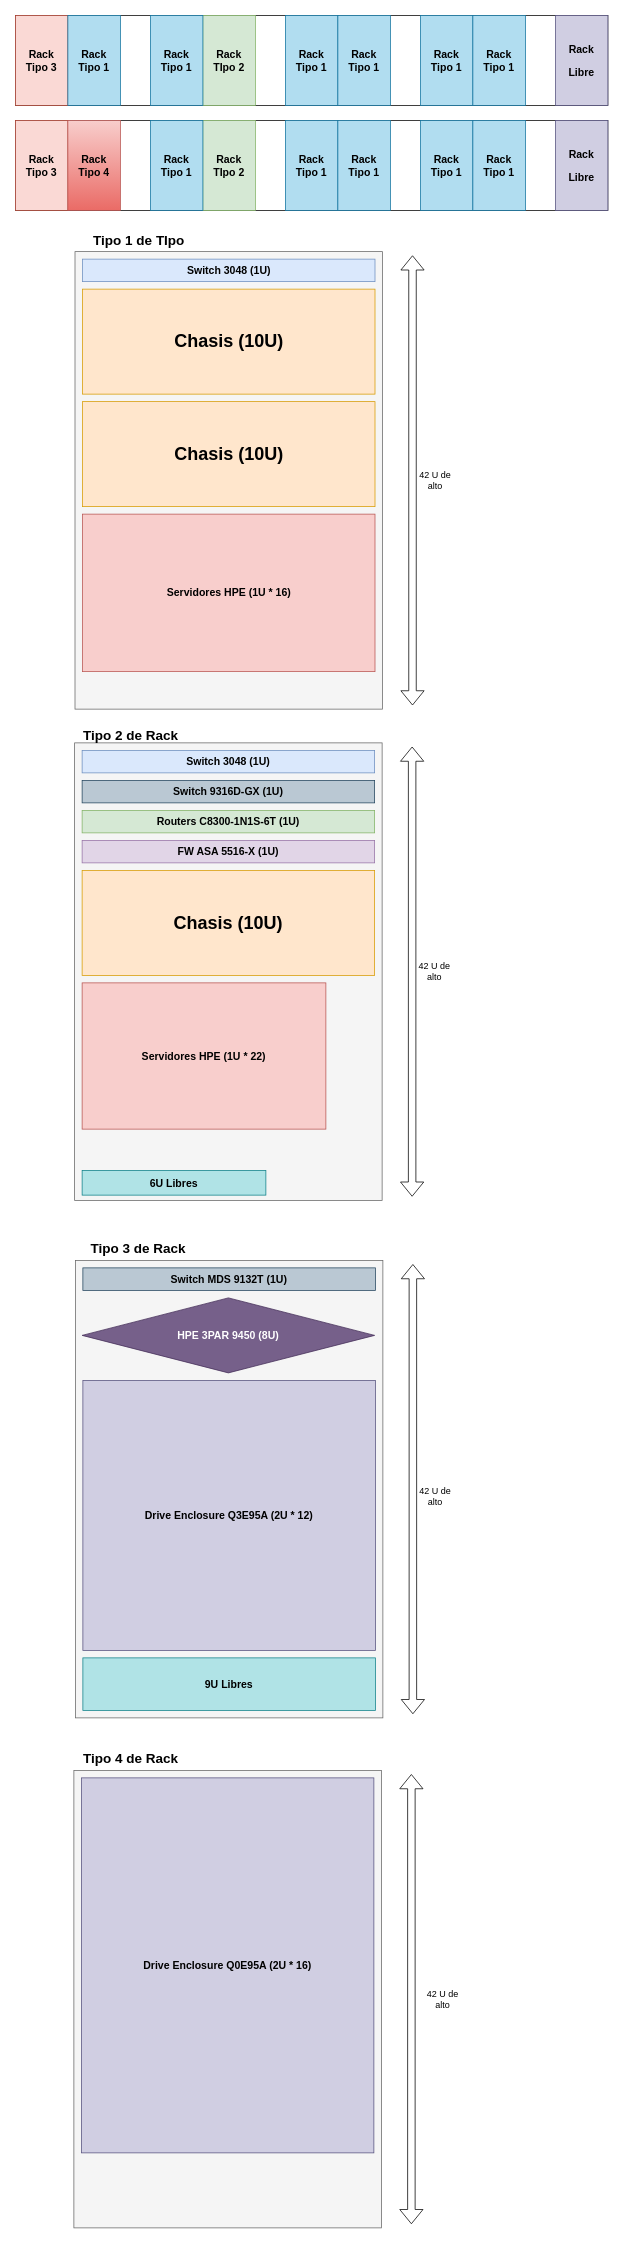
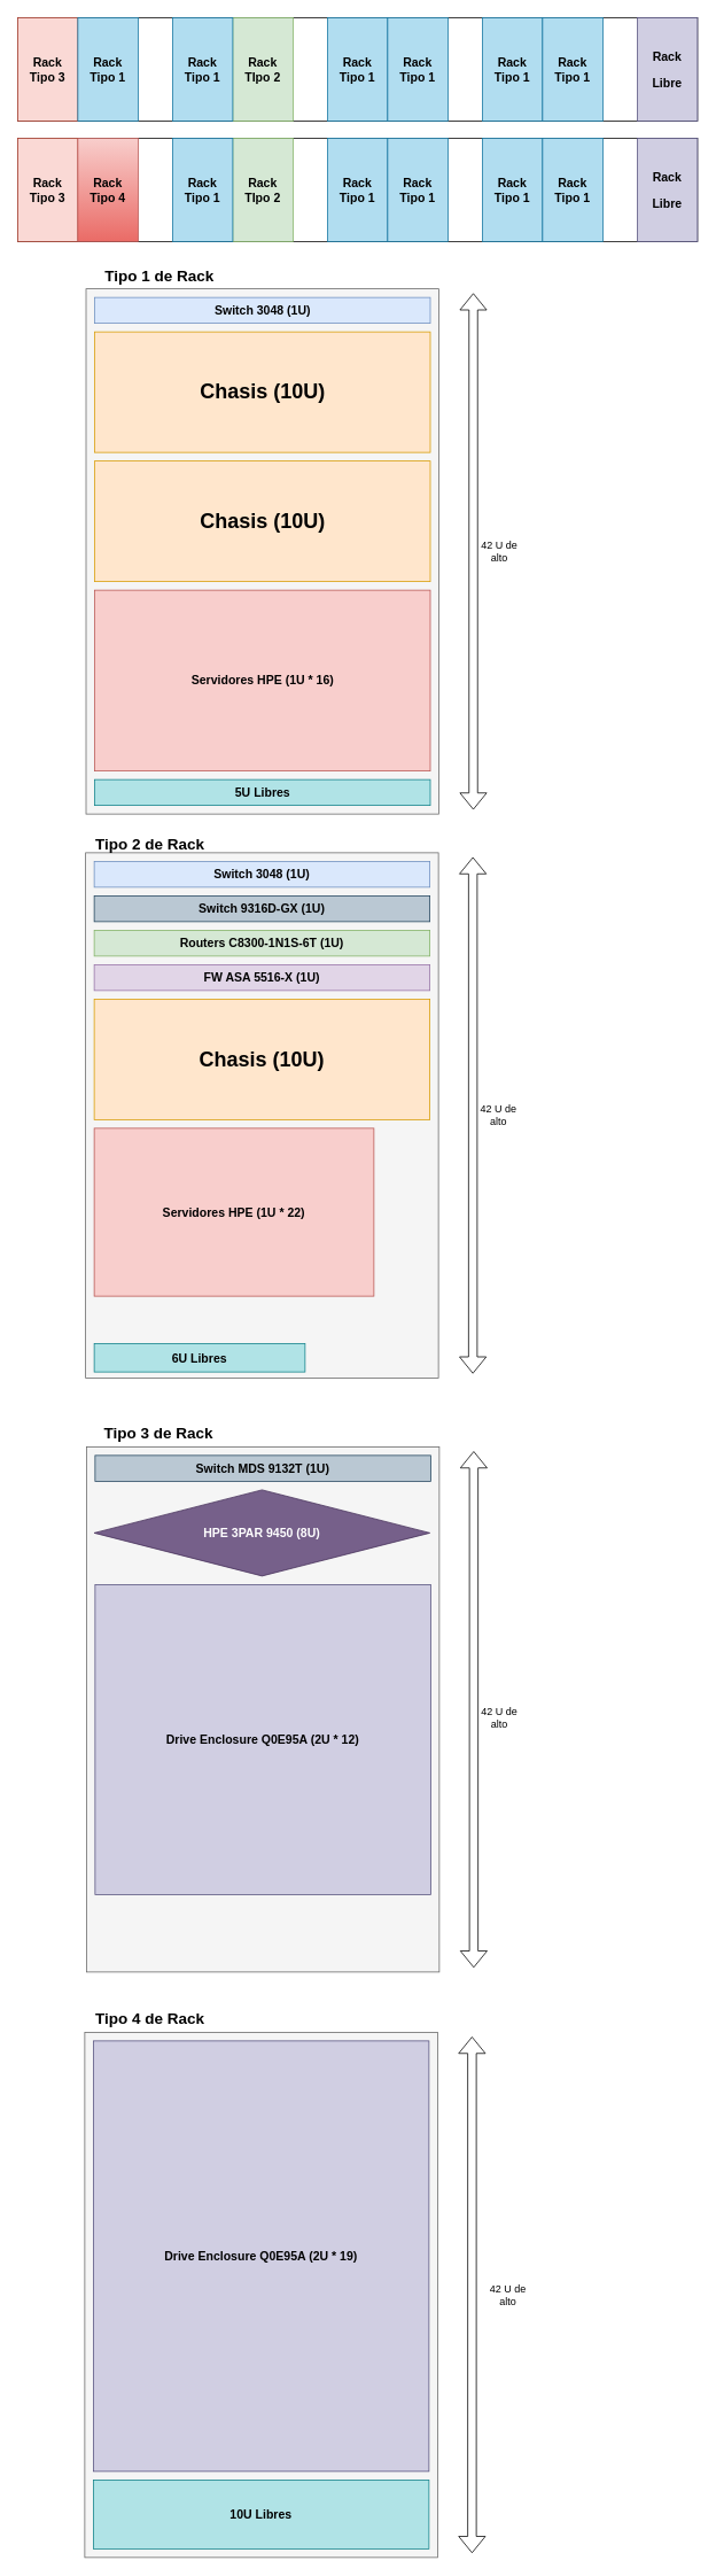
  <mxCell id="0" />
  <mxCell id="1" parent="0" />
  <mxCell id="2" value="" style="rounded=0;whiteSpace=wrap;html=1;fillColor=#f5f5f5;fontColor=#333333;strokeColor=#666666;" vertex="1" parent="1"><mxGeometry x="99.5" y="335" width="410" height="610" as="geometry" /></mxCell>
  <mxCell id="3" value="" style="shape=flexArrow;endArrow=classic;startArrow=classic;html=1;rounded=0;" edge="1" parent="1"><mxGeometry width="100" height="100" relative="1" as="geometry"><mxPoint x="549.5" y="340" as="sourcePoint" /><mxPoint x="549.5" y="940" as="targetPoint" /></mxGeometry></mxCell>
  <mxCell id="4" value="42 U de alto" style="rounded=0;whiteSpace=wrap;html=1;fillColor=none;strokeColor=none;" vertex="1" parent="1"><mxGeometry x="550" y="535" width="60" height="210" as="geometry" /></mxCell>
  <mxCell id="5" value="&lt;h1&gt;Chasis (10U)&lt;/h1&gt;" style="rounded=0;whiteSpace=wrap;html=1;fillColor=#ffe6cc;strokeColor=#d79b00;" vertex="1" parent="1"><mxGeometry x="109.5" y="385" width="390" height="140" as="geometry" /></mxCell>
  <mxCell id="6" value="&lt;h1&gt;Chasis (10U)&lt;/h1&gt;" style="rounded=0;whiteSpace=wrap;html=1;fillColor=#ffe6cc;strokeColor=#d79b00;" vertex="1" parent="1"><mxGeometry x="109.5" y="535" width="390" height="140" as="geometry" /></mxCell>
  <mxCell id="7" value="&lt;h3&gt;Switch 3048 (1U)&lt;/h3&gt;" style="rounded=0;whiteSpace=wrap;html=1;fillColor=#dae8fc;strokeColor=#6c8ebf;" vertex="1" parent="1"><mxGeometry x="109.5" y="345" width="390" height="30" as="geometry" /></mxCell>
- <mxCell id="8" value="&lt;h2&gt;Tipo 1 de TIpo&lt;/h2&gt;" style="rounded=0;whiteSpace=wrap;html=1;fillColor=none;strokeColor=none;" vertex="1" parent="1"><mxGeometry x="59.5" y="285" width="250" height="70" as="geometry" /></mxCell>
+ <mxCell id="8" value="&lt;h2&gt;Tipo 1 de Rack&lt;/h2&gt;" style="rounded=0;whiteSpace=wrap;html=1;fillColor=none;strokeColor=none;" vertex="1" parent="1"><mxGeometry x="59.5" y="285" width="250" height="70" as="geometry" /></mxCell>
  <mxCell id="9" value="&lt;h3&gt;Servidores&amp;nbsp;HPE (1U * 16)&lt;/h3&gt;" style="rounded=0;whiteSpace=wrap;html=1;fillColor=#f8cecc;strokeColor=#b85450;" vertex="1" parent="1"><mxGeometry x="109.5" y="685" width="390" height="210" as="geometry" /></mxCell>
+ <mxCell id="10" value="&lt;h3&gt;5U Libres&lt;/h3&gt;" style="rounded=0;whiteSpace=wrap;html=1;fillColor=#b0e3e6;strokeColor=#0e8088;" vertex="1" parent="1"><mxGeometry x="109.5" y="905" width="390" height="30" as="geometry" /></mxCell>
  <mxCell id="11" value="" style="rounded=0;whiteSpace=wrap;html=1;" vertex="1" parent="1"><mxGeometry x="20" y="20" width="790" height="120" as="geometry" /></mxCell>
  <mxCell id="12" value="" style="rounded=0;whiteSpace=wrap;html=1;fillColor=#f5f5f5;fontColor=#333333;strokeColor=#666666;" vertex="1" parent="1"><mxGeometry x="100" y="1680" width="410" height="610" as="geometry" /></mxCell>
  <mxCell id="13" value="" style="shape=flexArrow;endArrow=classic;startArrow=classic;html=1;rounded=0;" edge="1" parent="1"><mxGeometry width="100" height="100" relative="1" as="geometry"><mxPoint x="550" y="1685" as="sourcePoint" /><mxPoint x="550" y="2285" as="targetPoint" /></mxGeometry></mxCell>
  <mxCell id="14" value="42 U de alto" style="rounded=0;whiteSpace=wrap;html=1;fillColor=none;strokeColor=none;" vertex="1" parent="1"><mxGeometry x="550" y="1890" width="60" height="210" as="geometry" /></mxCell>
  <mxCell id="15" value="" style="rounded=0;whiteSpace=wrap;html=1;fillColor=#f5f5f5;fontColor=#333333;strokeColor=#666666;" vertex="1" parent="1"><mxGeometry x="99" y="990" width="410" height="610" as="geometry" /></mxCell>
  <mxCell id="16" value="" style="shape=flexArrow;endArrow=classic;startArrow=classic;html=1;rounded=0;" edge="1" parent="1"><mxGeometry width="100" height="100" relative="1" as="geometry"><mxPoint x="549" y="995" as="sourcePoint" /><mxPoint x="549" y="1595" as="targetPoint" /></mxGeometry></mxCell>
  <mxCell id="17" value="&lt;h3&gt;Switch 3048 (1U)&lt;/h3&gt;" style="rounded=0;whiteSpace=wrap;html=1;fillColor=#dae8fc;strokeColor=#6c8ebf;" vertex="1" parent="1"><mxGeometry x="109" y="1000" width="390" height="30" as="geometry" /></mxCell>
  <mxCell id="18" value="&lt;h2&gt;Tipo 2 de Rack&lt;/h2&gt;" style="rounded=0;whiteSpace=wrap;html=1;fillColor=none;strokeColor=none;" vertex="1" parent="1"><mxGeometry x="49" y="945" width="250" height="70" as="geometry" /></mxCell>
  <mxCell id="19" value="&lt;h3&gt;Servidores&amp;nbsp;HPE (1U * 22)&lt;/h3&gt;" style="rounded=0;whiteSpace=wrap;html=1;fillColor=#f8cecc;strokeColor=#b85450;" vertex="1" parent="1"><mxGeometry x="109" y="1310" width="325" height="195" as="geometry" /></mxCell>
- <mxCell id="20" value="&lt;h3&gt;9U Libres&lt;/h3&gt;" style="rounded=0;whiteSpace=wrap;html=1;fillColor=#b0e3e6;strokeColor=#0e8088;" vertex="1" parent="1"><mxGeometry x="110" y="2210" width="390" height="70" as="geometry" /></mxCell>
  <mxCell id="21" value="&lt;h3&gt;Switch 9316D-GX (1U)&lt;/h3&gt;" style="rounded=0;whiteSpace=wrap;html=1;fillColor=#bac8d3;strokeColor=#23445d;" vertex="1" parent="1"><mxGeometry x="109" y="1040" width="390" height="30" as="geometry" /></mxCell>
  <mxCell id="22" value="&lt;h3&gt;Routers C8300-1N1S-6T (1U)&lt;/h3&gt;" style="rounded=0;whiteSpace=wrap;html=1;fillColor=#d5e8d4;strokeColor=#82b366;" vertex="1" parent="1"><mxGeometry x="109" y="1080" width="390" height="30" as="geometry" /></mxCell>
  <mxCell id="23" value="&lt;h3&gt;FW ASA 5516-X (1U)&lt;/h3&gt;" style="rounded=0;whiteSpace=wrap;html=1;fillColor=#e1d5e7;strokeColor=#9673a6;" vertex="1" parent="1"><mxGeometry x="109" y="1120" width="390" height="30" as="geometry" /></mxCell>
  <mxCell id="24" value="&lt;h3&gt;Switch MDS 9132T (1U)&lt;/h3&gt;" style="rounded=0;whiteSpace=wrap;html=1;fillColor=#bac8d3;strokeColor=#23445d;" vertex="1" parent="1"><mxGeometry x="110" y="1690" width="390" height="30" as="geometry" /></mxCell>
  <mxCell id="25" value="&lt;h3&gt;HPE 3PAR 9450 (8U)&lt;/h3&gt;" style="rhombus;whiteSpace=wrap;html=1;fillColor=#76608a;strokeColor=#432D57;fontColor=#ffffff;" vertex="1" parent="1"><mxGeometry x="109" y="1730" width="390" height="100" as="geometry" /></mxCell>
- <mxCell id="26" value="&lt;h3&gt;Drive Enclosure Q3E95A (2U * 12)&lt;/h3&gt;" style="rounded=0;whiteSpace=wrap;html=1;fillColor=#d0cee2;strokeColor=#56517e;" vertex="1" parent="1"><mxGeometry x="110" y="1840" width="390" height="360" as="geometry" /></mxCell>
+ <mxCell id="26" value="&lt;h3&gt;Drive Enclosure Q0E95A (2U * 12)&lt;/h3&gt;" style="rounded=0;whiteSpace=wrap;html=1;fillColor=#d0cee2;strokeColor=#56517e;" vertex="1" parent="1"><mxGeometry x="110" y="1840" width="390" height="360" as="geometry" /></mxCell>
  <mxCell id="27" value="" style="rounded=0;whiteSpace=wrap;html=1;fillColor=#f5f5f5;fontColor=#333333;strokeColor=#666666;" vertex="1" parent="1"><mxGeometry x="98" y="2360" width="410" height="610" as="geometry" /></mxCell>
  <mxCell id="28" value="" style="shape=flexArrow;endArrow=classic;startArrow=classic;html=1;rounded=0;" edge="1" parent="1"><mxGeometry width="100" height="100" relative="1" as="geometry"><mxPoint x="548" y="2365" as="sourcePoint" /><mxPoint x="548" y="2965" as="targetPoint" /></mxGeometry></mxCell>
  <mxCell id="29" value="42 U de alto" style="rounded=0;whiteSpace=wrap;html=1;fillColor=none;strokeColor=none;" vertex="1" parent="1"><mxGeometry x="560" y="2560" width="60" height="210" as="geometry" /></mxCell>
- <mxCell id="31" value="&lt;h3&gt;Drive Enclosure Q0E95A (2U * 16)&lt;/h3&gt;" style="rounded=0;whiteSpace=wrap;html=1;fillColor=#d0cee2;strokeColor=#56517e;" vertex="1" parent="1"><mxGeometry x="108" y="2370" width="390" height="500" as="geometry" /></mxCell>
+ <mxCell id="30" value="&lt;h3&gt;10U Libres&lt;/h3&gt;" style="rounded=0;whiteSpace=wrap;html=1;fillColor=#b0e3e6;strokeColor=#0e8088;" vertex="1" parent="1"><mxGeometry x="108" y="2880" width="390" height="80" as="geometry" /></mxCell>
+ <mxCell id="31" value="&lt;h3&gt;Drive Enclosure Q0E95A (2U * 19)&lt;/h3&gt;" style="rounded=0;whiteSpace=wrap;html=1;fillColor=#d0cee2;strokeColor=#56517e;" vertex="1" parent="1"><mxGeometry x="108" y="2370" width="390" height="500" as="geometry" /></mxCell>
  <mxCell id="32" value="&lt;h2&gt;Tipo 4 de Rack&lt;/h2&gt;" style="rounded=0;whiteSpace=wrap;html=1;fillColor=none;strokeColor=none;" vertex="1" parent="1"><mxGeometry x="49" y="2310" width="250" height="70" as="geometry" /></mxCell>
  <mxCell id="33" value="&lt;h3&gt;6U Libres&lt;/h3&gt;" style="rounded=0;whiteSpace=wrap;html=1;fillColor=#b0e3e6;strokeColor=#0e8088;" vertex="1" parent="1"><mxGeometry x="109" y="1560" width="245" height="33" as="geometry" /></mxCell>
  <mxCell id="34" value="&lt;h3&gt;Rack&lt;br&gt;Tipo 3&lt;/h3&gt;" style="rounded=0;whiteSpace=wrap;html=1;fillColor=#fad9d5;strokeColor=#ae4132;" vertex="1" parent="1"><mxGeometry x="20" y="20" width="70" height="120" as="geometry" /></mxCell>
  <mxCell id="35" value="&lt;h3&gt;Rack&lt;br&gt;TIpo 2&lt;/h3&gt;" style="rounded=0;whiteSpace=wrap;html=1;fillColor=#d5e8d4;strokeColor=#82b366;" vertex="1" parent="1"><mxGeometry x="270" y="20" width="70" height="120" as="geometry" /></mxCell>
  <mxCell id="36" value="&lt;h3&gt;Rack&lt;br&gt;Tipo 1&lt;/h3&gt;" style="rounded=0;whiteSpace=wrap;html=1;fillColor=#b1ddf0;strokeColor=#10739e;" vertex="1" parent="1"><mxGeometry x="90" y="20" width="70" height="120" as="geometry" /></mxCell>
  <mxCell id="37" value="&lt;h3&gt;Rack&lt;/h3&gt;&lt;h3&gt;Libre&lt;/h3&gt;" style="rounded=0;whiteSpace=wrap;html=1;fillColor=#d0cee2;strokeColor=#56517e;" vertex="1" parent="1"><mxGeometry x="740" y="20" width="70" height="120" as="geometry" /></mxCell>
  <mxCell id="38" value="&lt;h2&gt;Tipo 3 de Rack&lt;/h2&gt;" style="rounded=0;whiteSpace=wrap;html=1;fillColor=none;strokeColor=none;" vertex="1" parent="1"><mxGeometry x="59" y="1630" width="250" height="70" as="geometry" /></mxCell>
  <mxCell id="39" value="&lt;h1&gt;Chasis (10U)&lt;/h1&gt;" style="rounded=0;whiteSpace=wrap;html=1;fillColor=#ffe6cc;strokeColor=#d79b00;" vertex="1" parent="1"><mxGeometry x="109" y="1160" width="390" height="140" as="geometry" /></mxCell>
  <mxCell id="40" value="&lt;h3&gt;Rack&lt;br&gt;Tipo 1&lt;/h3&gt;" style="rounded=0;whiteSpace=wrap;html=1;fillColor=#b1ddf0;strokeColor=#10739e;" vertex="1" parent="1"><mxGeometry x="200" y="20" width="70" height="120" as="geometry" /></mxCell>
  <mxCell id="41" value="&lt;h3&gt;Rack&lt;br&gt;Tipo 1&lt;/h3&gt;" style="rounded=0;whiteSpace=wrap;html=1;fillColor=#b1ddf0;strokeColor=#10739e;" vertex="1" parent="1"><mxGeometry x="380" y="20" width="70" height="120" as="geometry" /></mxCell>
  <mxCell id="42" value="&lt;h3&gt;Rack&lt;br&gt;Tipo 1&lt;/h3&gt;" style="rounded=0;whiteSpace=wrap;html=1;fillColor=#b1ddf0;strokeColor=#10739e;" vertex="1" parent="1"><mxGeometry x="450" y="20" width="70" height="120" as="geometry" /></mxCell>
  <mxCell id="43" value="&lt;h3&gt;Rack&lt;br&gt;Tipo 1&lt;/h3&gt;" style="rounded=0;whiteSpace=wrap;html=1;fillColor=#b1ddf0;strokeColor=#10739e;fontStyle=1" vertex="1" parent="1"><mxGeometry x="560" y="20" width="70" height="120" as="geometry" /></mxCell>
  <mxCell id="44" value="&lt;h3&gt;Rack&lt;br&gt;Tipo 1&lt;/h3&gt;" style="rounded=0;whiteSpace=wrap;html=1;fillColor=#b1ddf0;strokeColor=#10739e;" vertex="1" parent="1"><mxGeometry x="630" y="20" width="70" height="120" as="geometry" /></mxCell>
  <mxCell id="45" value="42 U de alto" style="rounded=0;whiteSpace=wrap;html=1;fillColor=none;strokeColor=none;" vertex="1" parent="1"><mxGeometry x="549" y="1190" width="60" height="210" as="geometry" /></mxCell>
  <mxCell id="46" value="" style="rounded=0;whiteSpace=wrap;html=1;" vertex="1" parent="1"><mxGeometry x="20" y="160" width="790" height="120" as="geometry" /></mxCell>
  <mxCell id="47" value="&lt;h3&gt;Rack&lt;br&gt;Tipo 3&lt;/h3&gt;" style="rounded=0;whiteSpace=wrap;html=1;fillColor=#fad9d5;strokeColor=#ae4132;" vertex="1" parent="1"><mxGeometry x="20" y="160" width="70" height="120" as="geometry" /></mxCell>
  <mxCell id="48" value="&lt;h3&gt;Rack&lt;br&gt;TIpo 2&lt;/h3&gt;" style="rounded=0;whiteSpace=wrap;html=1;fillColor=#d5e8d4;strokeColor=#82b366;" vertex="1" parent="1"><mxGeometry x="270" y="160" width="70" height="120" as="geometry" /></mxCell>
  <mxCell id="49" value="&lt;h3&gt;Rack&lt;/h3&gt;&lt;h3&gt;Libre&lt;/h3&gt;" style="rounded=0;whiteSpace=wrap;html=1;fillColor=#d0cee2;strokeColor=#56517e;" vertex="1" parent="1"><mxGeometry x="740" y="160" width="70" height="120" as="geometry" /></mxCell>
  <mxCell id="50" value="&lt;h3&gt;Rack&lt;br&gt;Tipo 1&lt;/h3&gt;" style="rounded=0;whiteSpace=wrap;html=1;fillColor=#b1ddf0;strokeColor=#10739e;" vertex="1" parent="1"><mxGeometry x="200" y="160" width="70" height="120" as="geometry" /></mxCell>
  <mxCell id="51" value="&lt;h3&gt;Rack&lt;br&gt;Tipo 1&lt;/h3&gt;" style="rounded=0;whiteSpace=wrap;html=1;fillColor=#b1ddf0;strokeColor=#10739e;" vertex="1" parent="1"><mxGeometry x="380" y="160" width="70" height="120" as="geometry" /></mxCell>
  <mxCell id="52" value="&lt;h3&gt;Rack&lt;br&gt;Tipo 1&lt;/h3&gt;" style="rounded=0;whiteSpace=wrap;html=1;fillColor=#b1ddf0;strokeColor=#10739e;" vertex="1" parent="1"><mxGeometry x="450" y="160" width="70" height="120" as="geometry" /></mxCell>
  <mxCell id="53" value="&lt;h3&gt;Rack&lt;br&gt;Tipo 1&lt;/h3&gt;" style="rounded=0;whiteSpace=wrap;html=1;fillColor=#b1ddf0;strokeColor=#10739e;fontStyle=1" vertex="1" parent="1"><mxGeometry x="560" y="160" width="70" height="120" as="geometry" /></mxCell>
  <mxCell id="54" value="&lt;h3&gt;Rack&lt;br&gt;Tipo 1&lt;/h3&gt;" style="rounded=0;whiteSpace=wrap;html=1;fillColor=#b1ddf0;strokeColor=#10739e;" vertex="1" parent="1"><mxGeometry x="630" y="160" width="70" height="120" as="geometry" /></mxCell>
  <mxCell id="55" value="&lt;h3&gt;Rack&lt;br&gt;Tipo 4&lt;/h3&gt;" style="rounded=0;whiteSpace=wrap;html=1;fillColor=#f8cecc;strokeColor=#b85450;gradientColor=#ea6b66;" vertex="1" parent="1"><mxGeometry x="90" y="160" width="70" height="120" as="geometry" /></mxCell>
